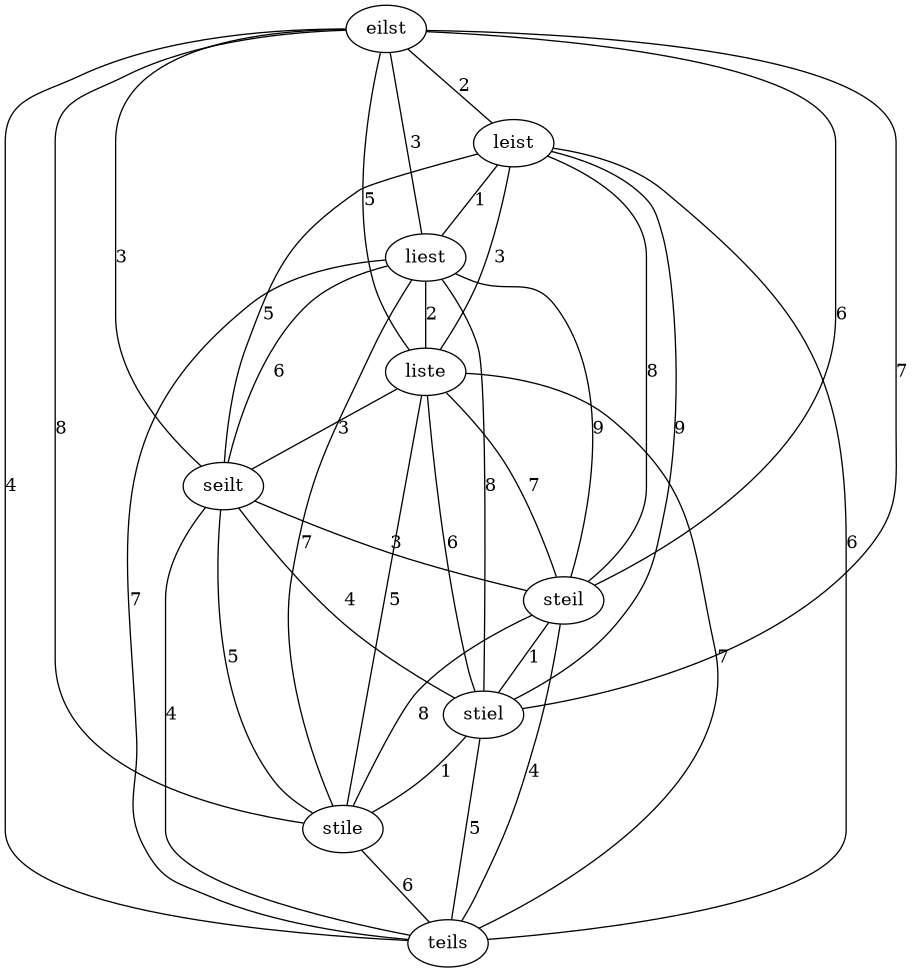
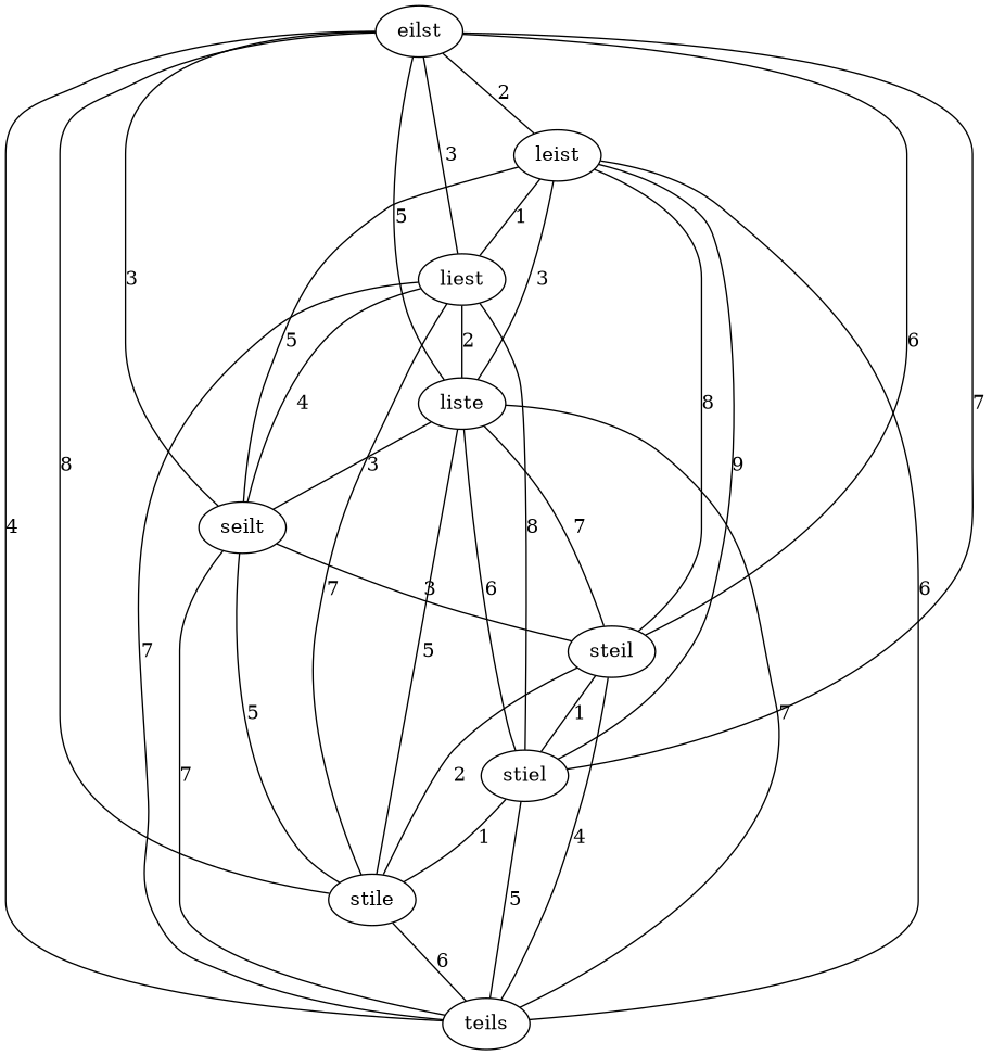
  graph {
    eilst
    leist
    liest
    liste
    seilt
    steil
    stiel
    stile
    teils
    eilst -- leist [label=2]
    eilst -- liest [label=3]
    eilst -- liste [label=5]
    eilst -- seilt [label=3]
    eilst -- steil [label=6]
    eilst -- stiel [label=7]
    eilst -- stile [label=8]
    eilst -- teils [label=4]
    leist -- liest [label=1]
    leist -- liste [label=3]
    leist -- seilt [label=5]
    leist -- steil [label=8]
    leist -- stiel [label=9]
    leist -- teils [label=6]
    liest -- liste [label=2]
-   liest -- seilt [label=6]
-   liest -- steil [label=9]
+   liest -- seilt [label=4]
    liest -- stiel [label=8]
    liest -- stile [label=7]
    liest -- teils [label=7]
    liste -- seilt [label=3]
    liste -- steil [label=7]
    liste -- stiel [label=6]
    liste -- stile [label=5]
    liste -- teils [label=7]
    seilt -- steil [label=3]
-   seilt -- stiel [label=4]
    seilt -- stile [label=5]
-   seilt -- teils [label=4]
+   seilt -- teils [label=7]
    steil -- stiel [label=1]
-   steil -- stile [label=8]
+   steil -- stile [label=2]
    steil -- teils [label=4]
    stiel -- stile [label=1]
    stiel -- teils [label=5]
    stile -- teils [label=6]
  }
